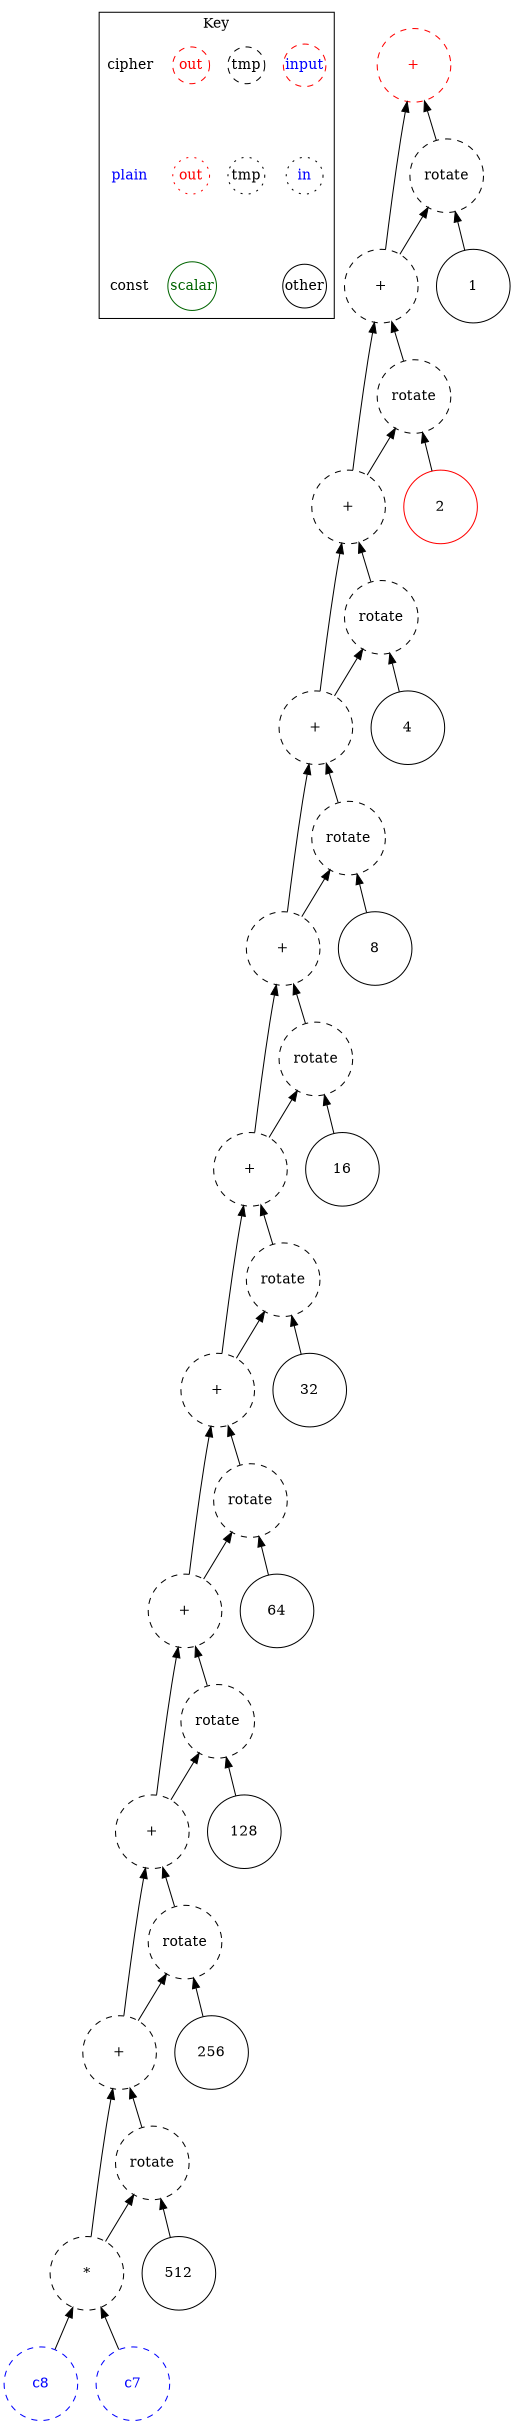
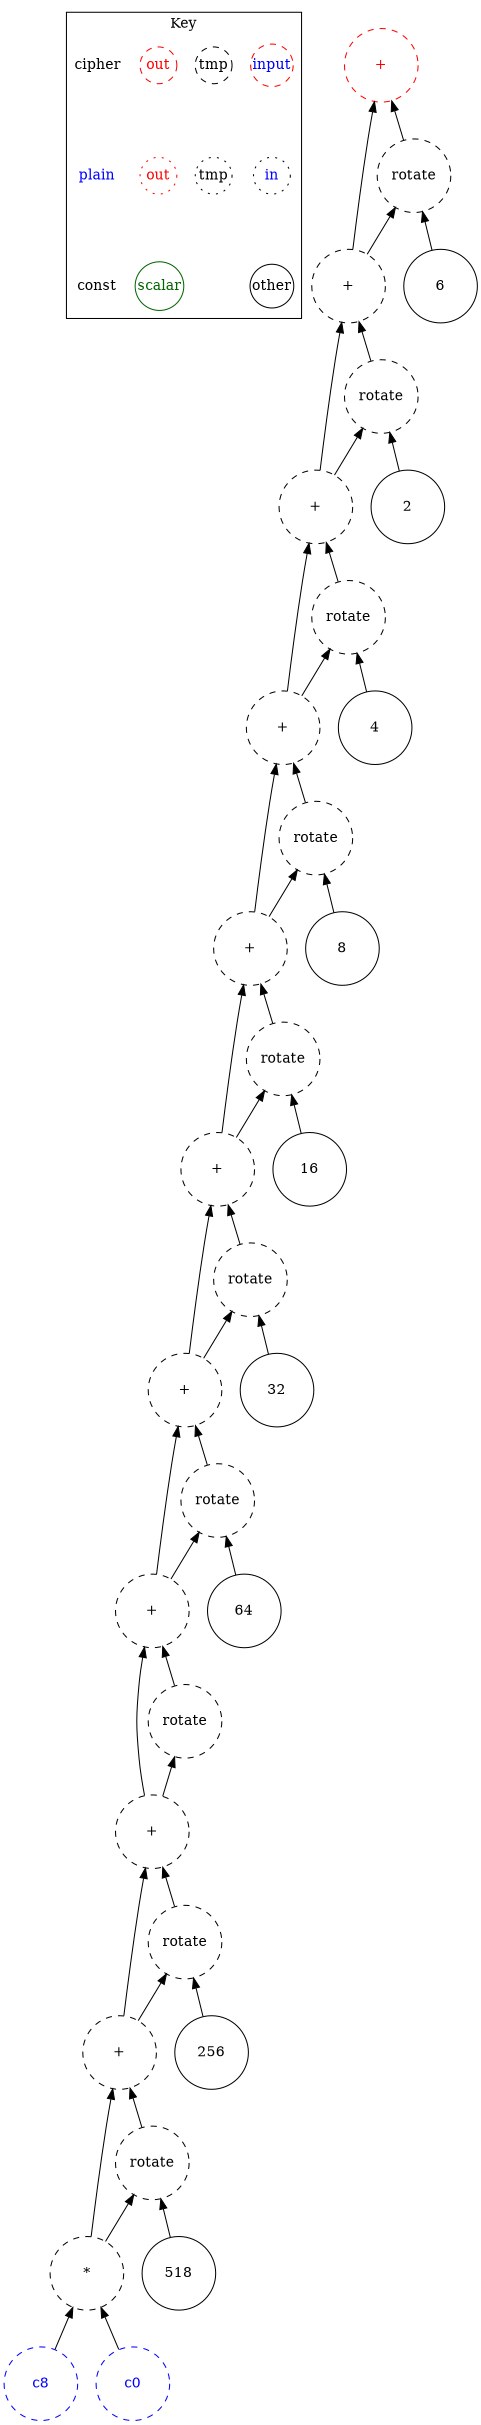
  digraph {
    node [margin=0 shape=circle style=dashed]
    edge [dir=back]
    n1 [color=red fontcolor=blue label=input width=0.5]
    n2 [fontcolor=blue icolor=blue label=in style=dotted width=0.5]
    n3 [color=black fontcolor=black label=tmp width=0.5]
    n4 [color=black fontcolor=black label=tmp style=dotted width=0.5]
    n5 [color=red fontcolor=red label=out width=0.5]
    n6 [color=red fontcolor=red label=out style=dotted width=0.5]
    cipher [shape=plain width=0.5 style=""]
    plain [fontcolor=blue shape=plain width=0.5 style=""]
    other [color=black fontcolor=black style=solid width=0.5]
    scalar [color=darkgreen fontcolor=darkgreen style=solid width=0.5]
    const [color=blue shape=plain width=0.5 style=""]
-   n12 [label=1 style=solid width=1]
-   n13 [label=2 style=solid width=1 color=red]
+   n12 [label=6 style=solid width=1]
+   n13 [label=2 style=solid width=1]
    n14 [label=4 style=solid width=1]
    n15 [label=8 style=solid width=1]
    n16 [label=16 style=solid width=1]
    n17 [label=32 style=solid width=1]
    n18 [label=64 style=solid width=1]
-   n19 [label=128 style=solid width=1]
    n20 [label=256 style=solid width=1]
-   n21 [label=512 style=solid width=1]
+   n21 [label=518 style=solid width=1]
    n22 [color=blue fontcolor=blue label=c8 width=1]
-   n23 [color=blue fontcolor=blue label=c7 width=1]
+   n23 [color=blue fontcolor=blue label=c0 width=1]
    n24 [label="*" width=1]
    n25 [label=rotate width=1]
    n26 [label="+" width=1]
    n27 [label=rotate width=1]
    n28 [label="+" width=1]
    n29 [label=rotate width=1]
    n30 [label="+" width=1]
    n31 [label=rotate width=1]
    n32 [label="+" width=1]
    n33 [label=rotate width=1]
    n34 [label="+" width=1]
    n35 [label=rotate width=1]
    n36 [label="+" width=1]
    n37 [label=rotate width=1]
    n38 [label="+" width=1]
    n39 [label=rotate width=1]
    n40 [label="+" width=1]
    n41 [label=rotate width=1]
    n42 [label="+" width=1]
    n43 [label=rotate width=1]
    n44 [color=red fontcolor=red label="+" width=1]
    subgraph cluster_1 {
      label=Key
      n1
      n2
      n3
      n4
      n5
      n6
      cipher
      plain
      other
      scalar
      const
    }
    n1 -> n2 [dir=forward style=invis]
    n2 -> other [dir=forward style=invis]
    n3 -> n4 [dir=forward style=invis]
    n5 -> n6 [dir=forward style=invis]
    n6 -> scalar [dir=forward style=invis]
    cipher -> plain [dir=forward style=invis]
    plain -> const [dir=forward style=invis]
    n24 -> n22
    n24 -> n23
    n25 -> n21
    n25 -> n24
    n26 -> n24
    n26 -> n25
    n27 -> n20
    n27 -> n26
    n28 -> n26
    n28 -> n27
-   n29 -> n19
    n29 -> n28
    n30 -> n28
    n30 -> n29
    n31 -> n18
    n31 -> n30
    n32 -> n30
    n32 -> n31
    n33 -> n17
    n33 -> n32
    n34 -> n32
    n34 -> n33
    n35 -> n16
    n35 -> n34
    n36 -> n34
    n36 -> n35
    n37 -> n15
    n37 -> n36
    n38 -> n36
    n38 -> n37
    n39 -> n14
    n39 -> n38
    n40 -> n38
    n40 -> n39
    n41 -> n13
    n41 -> n40
    n42 -> n40
    n42 -> n41
    n43 -> n12
    n43 -> n42
    n44 -> n42
    n44 -> n43
  }
